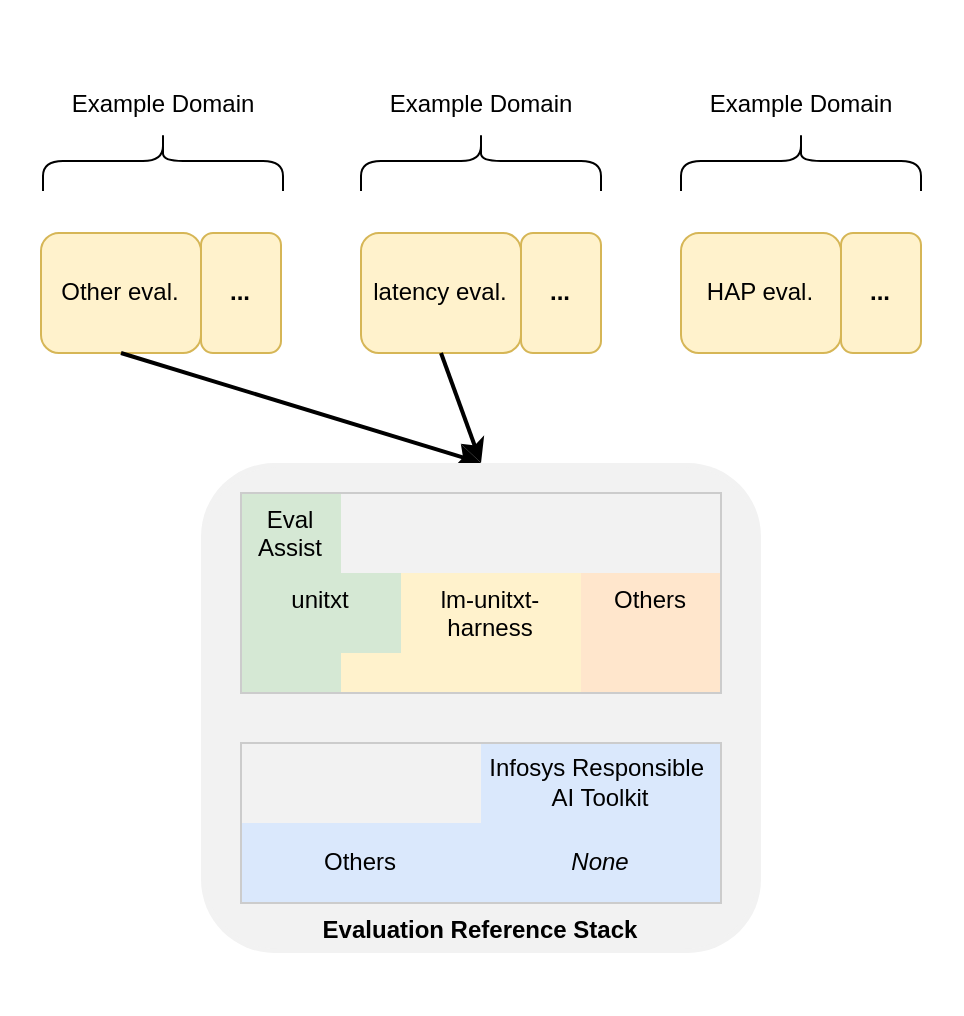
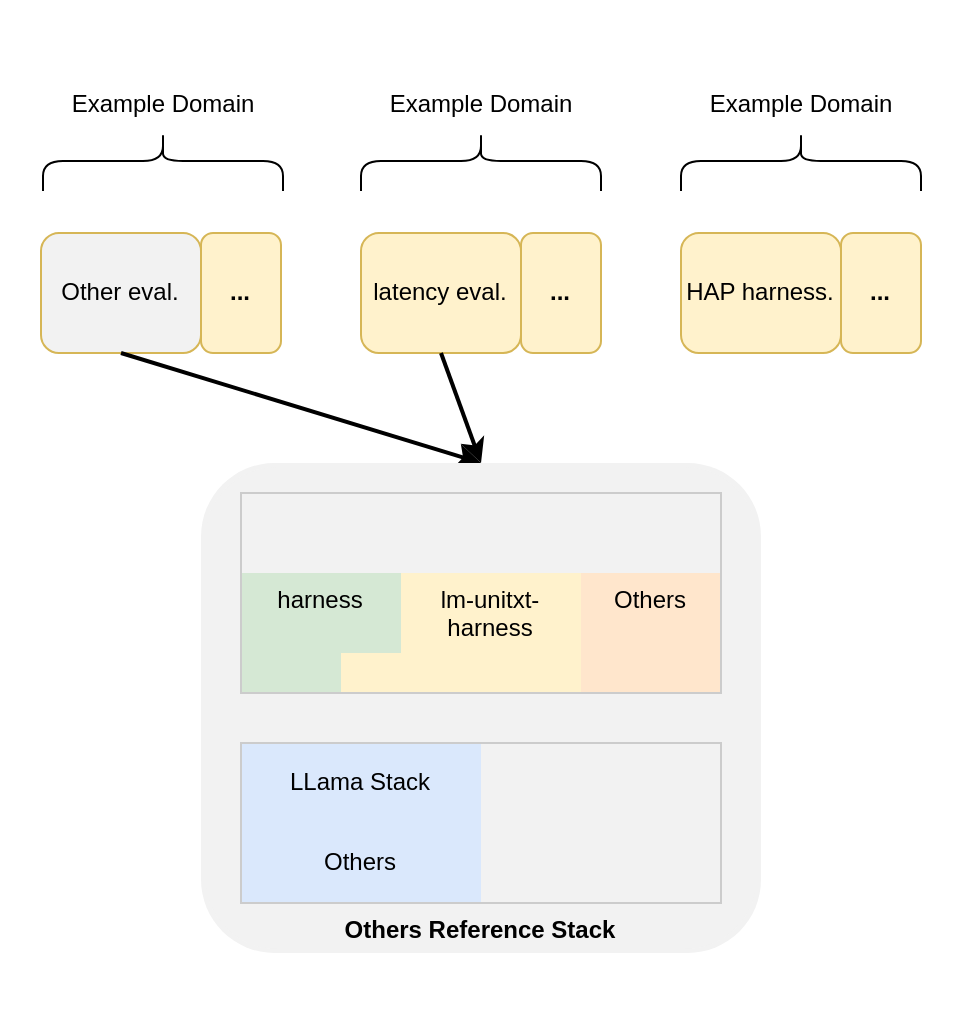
  <mxCell id="0" />
  <mxCell id="1" parent="0" />
- <mxCell id="2" value="HAP eval." style="rounded=1;whiteSpace=wrap;html=1;fillColor=#fff2cc;strokeColor=#d6b656;" parent="1" vertex="1"><mxGeometry x="340" y="116" width="80" height="60" as="geometry" /></mxCell>
+ <mxCell id="2" value="HAP harness." style="rounded=1;whiteSpace=wrap;html=1;fillColor=#fff2cc;strokeColor=#d6b656;" parent="1" vertex="1"><mxGeometry x="340" y="116" width="80" height="60" as="geometry" /></mxCell>
  <mxCell id="3" value="&lt;b&gt;...&lt;/b&gt;" style="rounded=1;whiteSpace=wrap;html=1;fillColor=#fff2cc;strokeColor=#d6b656;" parent="1" vertex="1"><mxGeometry x="420" y="116" width="40" height="60" as="geometry" /></mxCell>
  <mxCell id="4" value="latency eval.&lt;span style=&quot;color: rgba(0, 0, 0, 0); font-family: monospace; font-size: 0px; text-align: start; text-wrap: nowrap;&quot;&gt;%3CmxGraphModel%3E%3Croot%3E%3CmxCell%20id%3D%220%22%2F%3E%3CmxCell%20id%3D%221%22%20parent%3D%220%22%2F%3E%3CmxCell%20id%3D%222%22%20value%3D%22HAP%20eval.%22%20style%3D%22rounded%3D1%3BwhiteSpace%3Dwrap%3Bhtml%3D1%3BfillColor%3D%23fff2cc%3BstrokeColor%3D%23d6b656%3B%22%20vertex%3D%221%22%20parent%3D%221%22%3E%3CmxGeometry%20x%3D%22360%22%20y%3D%22340%22%20width%3D%2280%22%20height%3D%2260%22%20as%3D%22geometry%22%2F%3E%3C%2FmxCell%3E%3CmxCell%20id%3D%223%22%20value%3D%22%26lt%3Bb%26gt%3B...%26lt%3B%2Fb%26gt%3B%22%20style%3D%22rounded%3D1%3BwhiteSpace%3Dwrap%3Bhtml%3D1%3BfillColor%3D%23fff2cc%3BstrokeColor%3D%23d6b656%3B%22%20vertex%3D%221%22%20parent%3D%221%22%3E%3CmxGeometry%20x%3D%22440%22%20y%3D%22340%22%20width%3D%2240%22%20height%3D%2260%22%20as%3D%22geometry%22%2F%3E%3C%2FmxCell%3E%3C%2Froot%3E%3C%2FmxGraphModel%3E&lt;/span&gt;" style="rounded=1;whiteSpace=wrap;html=1;fillColor=#fff2cc;strokeColor=#d6b656;" parent="1" vertex="1"><mxGeometry x="180" y="116" width="80" height="60" as="geometry" /></mxCell>
  <mxCell id="5" value="&lt;b&gt;...&lt;/b&gt;" style="rounded=1;whiteSpace=wrap;html=1;fillColor=#fff2cc;strokeColor=#d6b656;" parent="1" vertex="1"><mxGeometry x="260" y="116" width="40" height="60" as="geometry" /></mxCell>
  <mxCell id="6" value="&lt;b&gt;...&lt;/b&gt;" style="rounded=1;whiteSpace=wrap;html=1;fillColor=#fff2cc;strokeColor=#d6b656;" parent="1" vertex="1"><mxGeometry x="100" y="116" width="40" height="60" as="geometry" /></mxCell>
  <mxCell id="7" value="" style="shape=curlyBracket;whiteSpace=wrap;html=1;rounded=1;flipH=1;labelPosition=right;verticalLabelPosition=middle;align=left;verticalAlign=middle;size=0.5;rotation=270;" parent="1" vertex="1"><mxGeometry x="385" y="20" width="30" height="120" as="geometry" /></mxCell>
  <mxCell id="8" value="Example Domain" style="text;html=1;align=center;verticalAlign=middle;resizable=0;points=[];autosize=1;strokeColor=none;fillColor=none;" parent="1" vertex="1"><mxGeometry x="345" y="37" width="110" height="30" as="geometry" /></mxCell>
  <mxCell id="9" value="" style="shape=curlyBracket;whiteSpace=wrap;html=1;rounded=1;flipH=1;labelPosition=right;verticalLabelPosition=middle;align=left;verticalAlign=middle;size=0.5;rotation=270;" parent="1" vertex="1"><mxGeometry x="225" y="20" width="30" height="120" as="geometry" /></mxCell>
  <mxCell id="10" value="Example Domain" style="text;html=1;align=center;verticalAlign=middle;resizable=0;points=[];autosize=1;strokeColor=none;fillColor=none;" parent="1" vertex="1"><mxGeometry x="185" y="37" width="110" height="30" as="geometry" /></mxCell>
- <mxCell id="11" value="Other eval." style="rounded=1;whiteSpace=wrap;html=1;fillColor=#fff2cc;strokeColor=#d6b656;" parent="1" vertex="1"><mxGeometry x="20" y="116" width="80" height="60" as="geometry" /></mxCell>
+ <mxCell id="11" value="Other eval." style="rounded=1;whiteSpace=wrap;html=1;fillColor=#f2f2f2;strokeColor=#d6b656;" parent="1" vertex="1"><mxGeometry x="20" y="116" width="80" height="60" as="geometry" /></mxCell>
  <mxCell id="12" value="" style="shape=curlyBracket;whiteSpace=wrap;html=1;rounded=1;flipH=1;labelPosition=right;verticalLabelPosition=middle;align=left;verticalAlign=middle;size=0.5;rotation=270;" parent="1" vertex="1"><mxGeometry x="66" y="20" width="30" height="120" as="geometry" /></mxCell>
  <mxCell id="13" value="Example Domain" style="text;html=1;align=center;verticalAlign=middle;resizable=0;points=[];autosize=1;strokeColor=none;fillColor=none;" parent="1" vertex="1"><mxGeometry x="26" y="37" width="110" height="30" as="geometry" /></mxCell>
  <mxCell id="14" value="" style="endArrow=classic;html=1;rounded=0;exitX=0.5;exitY=1;exitDx=0;exitDy=0;strokeWidth=2;entryX=0.5;entryY=0;entryDx=0;entryDy=0;" parent="1" source="11" target="19" edge="1"><mxGeometry width="50" height="50" relative="1" as="geometry"><mxPoint x="130" y="186" as="sourcePoint" /><mxPoint x="250" y="376" as="targetPoint" /></mxGeometry></mxCell>
  <mxCell id="15" value="" style="endArrow=classic;html=1;rounded=0;exitX=0.5;exitY=1;exitDx=0;exitDy=0;strokeWidth=2;entryX=0.5;entryY=0;entryDx=0;entryDy=0;" parent="1" source="4" target="19" edge="1"><mxGeometry width="50" height="50" relative="1" as="geometry"><mxPoint x="290" y="246" as="sourcePoint" /><mxPoint x="372" y="324" as="targetPoint" /></mxGeometry></mxCell>
  <mxCell id="16" value="" style="group" vertex="1" connectable="0" parent="1"><mxGeometry x="80" y="246" width="320" height="240" as="geometry" /></mxCell>
  <mxCell id="17" value="" style="endArrow=classic;html=1;rounded=0;exitX=0.5;exitY=1;exitDx=0;exitDy=0;strokeWidth=3;" parent="16" edge="1"><mxGeometry width="50" height="50" relative="1" as="geometry"><mxPoint x="315" y="10" as="sourcePoint" /><mxPoint x="315" y="10" as="targetPoint" /></mxGeometry></mxCell>
  <mxCell id="18" value="" style="group" parent="16" vertex="1" connectable="0"><mxGeometry width="320" height="240" as="geometry" /></mxCell>
- <mxCell id="19" value="&lt;b&gt;Evaluation Reference Stack&lt;/b&gt;" style="shape=ext;double=1;rounded=1;whiteSpace=wrap;html=1;verticalAlign=bottom;fillColor=#F2F2F2;strokeColor=none;" parent="18" vertex="1"><mxGeometry x="20" y="-15" width="280" height="245" as="geometry" /></mxCell>
- <mxCell id="20" value="&lt;i&gt;None&lt;/i&gt;" style="rounded=0;whiteSpace=wrap;html=1;fillColor=#dae8fc;strokeColor=none;" parent="18" vertex="1"><mxGeometry x="160" y="165" width="120" height="40" as="geometry" /></mxCell>
+ <mxCell id="19" value="&lt;b&gt;Others Reference Stack&lt;/b&gt;" style="shape=ext;double=1;rounded=1;whiteSpace=wrap;html=1;verticalAlign=bottom;fillColor=#F2F2F2;strokeColor=none;" parent="18" vertex="1"><mxGeometry x="20" y="-15" width="280" height="245" as="geometry" /></mxCell>
+ <mxCell id="21" value="LLama Stack" style="rounded=0;whiteSpace=wrap;html=1;fillColor=#dae8fc;strokeColor=none;" parent="18" vertex="1"><mxGeometry x="40" y="125" width="120" height="40" as="geometry" /></mxCell>
  <mxCell id="22" value="Others" style="rounded=0;whiteSpace=wrap;html=1;fillColor=#dae8fc;strokeColor=none;" parent="18" vertex="1"><mxGeometry x="40" y="165" width="120" height="40" as="geometry" /></mxCell>
- <mxCell id="23" value="Eval Assist" style="rounded=0;whiteSpace=wrap;html=1;fillColor=#d5e8d4;strokeColor=none;verticalAlign=top;" parent="18" vertex="1"><mxGeometry x="40" width="50" height="40" as="geometry" /></mxCell>
- <mxCell id="24" value="unitxt" style="rounded=0;whiteSpace=wrap;html=1;fillColor=#d5e8d4;strokeColor=none;verticalAlign=top;" parent="18" vertex="1"><mxGeometry x="40" y="40" width="80" height="60" as="geometry" /></mxCell>
+ <mxCell id="24" value="harness" style="rounded=0;whiteSpace=wrap;html=1;fillColor=#d5e8d4;strokeColor=none;verticalAlign=top;" parent="18" vertex="1"><mxGeometry x="40" y="40" width="80" height="60" as="geometry" /></mxCell>
  <mxCell id="25" value="&lt;span style=&quot;color: rgb(0, 0, 0); font-family: Helvetica; font-size: 12px; font-style: normal; font-variant-ligatures: normal; font-variant-caps: normal; font-weight: 400; letter-spacing: normal; orphans: 2; text-align: center; text-indent: 0px; text-transform: none; widows: 2; word-spacing: 0px; -webkit-text-stroke-width: 0px; white-space: normal; text-decoration-thickness: initial; text-decoration-style: initial; text-decoration-color: initial; float: none; display: inline !important;&quot;&gt;lm-unitxt-harness&lt;/span&gt;" style="rounded=0;whiteSpace=wrap;html=1;fillColor=#fff2cc;strokeColor=none;verticalAlign=top;" parent="18" vertex="1"><mxGeometry x="120" y="40" width="90" height="60" as="geometry" /></mxCell>
  <mxCell id="26" value="" style="rounded=0;whiteSpace=wrap;html=1;fillColor=#fff2cc;strokeColor=none;verticalAlign=top;" parent="18" vertex="1"><mxGeometry x="90" y="80" width="80" height="20" as="geometry" /></mxCell>
- <mxCell id="27" value="Infosys Responsible&amp;nbsp;&lt;div&gt;AI Toolkit&lt;/div&gt;" style="rounded=0;whiteSpace=wrap;html=1;fillColor=#dae8fc;strokeColor=none;" parent="18" vertex="1"><mxGeometry x="160" y="125" width="120" height="40" as="geometry" /></mxCell>
  <mxCell id="28" value="" style="rounded=0;whiteSpace=wrap;html=1;fillColor=none;strokeColor=#CCCCCC;" parent="18" vertex="1"><mxGeometry x="40" y="125" width="240" height="80" as="geometry" /></mxCell>
  <mxCell id="29" value="Others" style="rounded=0;whiteSpace=wrap;html=1;fillColor=#ffe6cc;strokeColor=none;verticalAlign=top;" parent="18" vertex="1"><mxGeometry x="210" y="40" width="70" height="60" as="geometry" /></mxCell>
  <mxCell id="30" value="" style="rounded=0;whiteSpace=wrap;html=1;fillColor=none;strokeColor=#CCCCCC;" parent="18" vertex="1"><mxGeometry x="40" width="240" height="100" as="geometry" /></mxCell>
